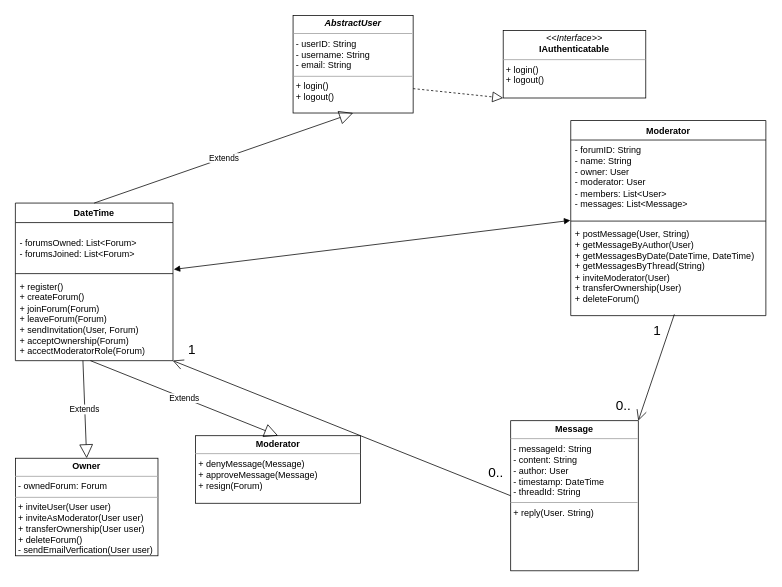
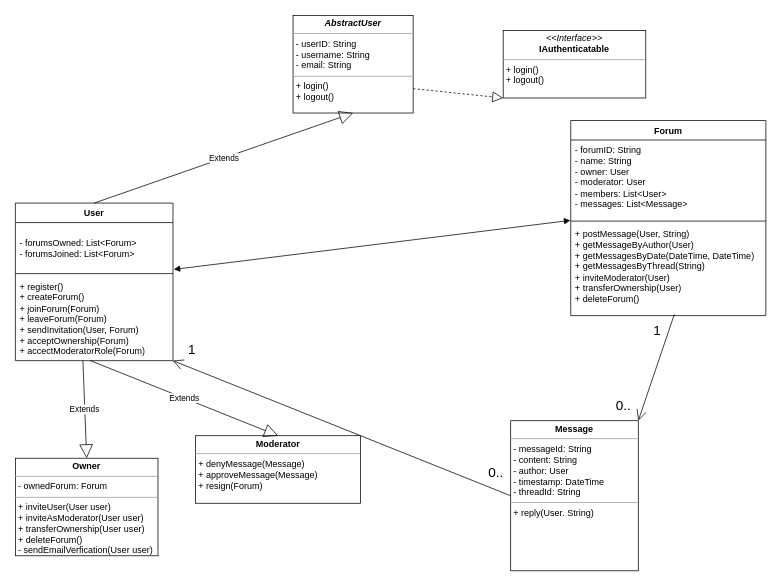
  <mxCell id="0" />
  <mxCell id="1" parent="0" />
- <mxCell id="2" value="DateTime" style="swimlane;fontStyle=1;align=center;verticalAlign=top;childLayout=stackLayout;horizontal=1;startSize=26;horizontalStack=0;resizeParent=1;resizeParentMax=0;resizeLast=0;collapsible=1;marginBottom=0;whiteSpace=wrap;html=1;" parent="1" vertex="1"><mxGeometry x="20" y="270" width="210" height="210" as="geometry"><mxRectangle x="110" y="201" width="70" height="30" as="alternateBounds" /></mxGeometry></mxCell>
+ <mxCell id="2" value="User" style="swimlane;fontStyle=1;align=center;verticalAlign=top;childLayout=stackLayout;horizontal=1;startSize=26;horizontalStack=0;resizeParent=1;resizeParentMax=0;resizeLast=0;collapsible=1;marginBottom=0;whiteSpace=wrap;html=1;" parent="1" vertex="1"><mxGeometry x="20" y="270" width="210" height="210" as="geometry"><mxRectangle x="110" y="201" width="70" height="30" as="alternateBounds" /></mxGeometry></mxCell>
  <mxCell id="3" value="&lt;br&gt;- forumsOwned: List&amp;lt;Forum&amp;gt;&lt;br&gt;- forumsJoined: List&amp;lt;Forum&amp;gt;" style="text;strokeColor=none;fillColor=none;align=left;verticalAlign=top;spacingLeft=4;spacingRight=4;overflow=hidden;rotatable=0;points=[[0,0.5],[1,0.5]];portConstraint=eastwest;whiteSpace=wrap;html=1;" parent="2" vertex="1"><mxGeometry y="26" width="210" height="64" as="geometry" /></mxCell>
  <mxCell id="4" value="" style="line;strokeWidth=1;fillColor=none;align=left;verticalAlign=middle;spacingTop=-1;spacingLeft=3;spacingRight=3;rotatable=0;labelPosition=right;points=[];portConstraint=eastwest;strokeColor=inherit;" parent="2" vertex="1"><mxGeometry y="90" width="210" height="8" as="geometry" /></mxCell>
  <mxCell id="5" value="+ register()&lt;br&gt;+ createForum()&lt;br&gt;+ joinForum(Forum)&lt;br&gt;+ leaveForum(Forum)&lt;br&gt;+ sendInvitation(User, Forum)&lt;br&gt;+ acceptOwnership(Forum)&lt;br&gt;+ accectModeratorRole(Forum)" style="text;strokeColor=none;fillColor=none;align=left;verticalAlign=top;spacingLeft=4;spacingRight=4;overflow=hidden;rotatable=0;points=[[0,0.5],[1,0.5]];portConstraint=eastwest;whiteSpace=wrap;html=1;" parent="2" vertex="1"><mxGeometry y="98" width="210" height="112" as="geometry" /></mxCell>
  <mxCell id="6" value="&lt;p style=&quot;margin:0px;margin-top:4px;text-align:center;&quot;&gt;&lt;b&gt;Message&lt;/b&gt;&lt;/p&gt;&lt;hr size=&quot;1&quot;&gt;&lt;p style=&quot;margin:0px;margin-left:4px;&quot;&gt;- messageId: String&lt;/p&gt;&lt;p style=&quot;margin:0px;margin-left:4px;&quot;&gt;- content: String&lt;/p&gt;&lt;p style=&quot;margin:0px;margin-left:4px;&quot;&gt;- author: User&lt;/p&gt;&lt;p style=&quot;margin:0px;margin-left:4px;&quot;&gt;- timestamp: DateTime&lt;/p&gt;&lt;p style=&quot;margin:0px;margin-left:4px;&quot;&gt;- threadId: String&lt;/p&gt;&lt;hr size=&quot;1&quot;&gt;&lt;p style=&quot;margin:0px;margin-left:4px;&quot;&gt;+ reply(User. String)&lt;/p&gt;" style="verticalAlign=top;align=left;overflow=fill;fontSize=12;fontFamily=Helvetica;html=1;whiteSpace=wrap;" vertex="1" parent="1"><mxGeometry x="680" y="560" width="170" height="200" as="geometry" /></mxCell>
  <mxCell id="7" value="&lt;p style=&quot;margin:0px;margin-top:4px;text-align:center;&quot;&gt;&lt;b&gt;Moderator&lt;/b&gt;&lt;/p&gt;&lt;hr size=&quot;1&quot;&gt;&lt;p style=&quot;margin:0px;margin-left:4px;&quot;&gt;&lt;/p&gt;&lt;p style=&quot;margin:0px;margin-left:4px;&quot;&gt;+ denyMessage(Message)&lt;/p&gt;&lt;p style=&quot;margin:0px;margin-left:4px;&quot;&gt;+ approveMessage(Message)&lt;/p&gt;&lt;p style=&quot;margin:0px;margin-left:4px;&quot;&gt;+ resign(Forum)&lt;/p&gt;" style="verticalAlign=top;align=left;overflow=fill;fontSize=12;fontFamily=Helvetica;html=1;whiteSpace=wrap;" vertex="1" parent="1"><mxGeometry x="260" y="580" width="220" height="90" as="geometry" /></mxCell>
  <mxCell id="8" value="" style="endArrow=block;dashed=1;endFill=0;endSize=12;html=1;rounded=0;exitX=1;exitY=0.75;exitDx=0;exitDy=0;entryX=0;entryY=1;entryDx=0;entryDy=0;" edge="1" parent="1" source="11" target="15"><mxGeometry width="160" relative="1" as="geometry"><mxPoint x="350" y="300" as="sourcePoint" /><mxPoint x="510" y="300" as="targetPoint" /></mxGeometry></mxCell>
  <mxCell id="9" value="" style="endArrow=block;startArrow=block;endFill=1;startFill=1;html=1;rounded=0;entryX=-0.002;entryY=-0.04;entryDx=0;entryDy=0;entryPerimeter=0;exitX=1.005;exitY=0.975;exitDx=0;exitDy=0;exitPerimeter=0;" edge="1" parent="1" source="3" target="19"><mxGeometry width="160" relative="1" as="geometry"><mxPoint x="330" y="350" as="sourcePoint" /><mxPoint x="470" y="350" as="targetPoint" /></mxGeometry></mxCell>
  <mxCell id="10" value="&lt;p style=&quot;margin:0px;margin-top:4px;text-align:center;&quot;&gt;&lt;b&gt;Owner&lt;/b&gt;&lt;/p&gt;&lt;hr size=&quot;1&quot;&gt;&lt;p style=&quot;margin:0px;margin-left:4px;&quot;&gt;&lt;span style=&quot;background-color: initial;&quot;&gt;- ownedForum: Forum&lt;/span&gt;&lt;br&gt;&lt;/p&gt;&lt;hr size=&quot;1&quot;&gt;&lt;p style=&quot;margin:0px;margin-left:4px;&quot;&gt;+ inviteUser(User user)&lt;/p&gt;&lt;p style=&quot;margin:0px;margin-left:4px;&quot;&gt;+ inviteAsModerator(User user)&lt;/p&gt;&lt;p style=&quot;margin:0px;margin-left:4px;&quot;&gt;+ transferOwnership(User user)&lt;/p&gt;&lt;p style=&quot;margin:0px;margin-left:4px;&quot;&gt;+ deleteForum()&lt;/p&gt;&lt;p style=&quot;margin:0px;margin-left:4px;&quot;&gt;- sendEmailVerfication(User user)&lt;/p&gt;" style="verticalAlign=top;align=left;overflow=fill;fontSize=12;fontFamily=Helvetica;html=1;whiteSpace=wrap;" vertex="1" parent="1"><mxGeometry x="20" y="610" width="190" height="130" as="geometry" /></mxCell>
  <mxCell id="11" value="&lt;p style=&quot;margin:0px;margin-top:4px;text-align:center;&quot;&gt;&lt;b&gt;&lt;i&gt;AbstractUser&lt;/i&gt;&lt;/b&gt;&lt;/p&gt;&lt;hr size=&quot;1&quot;&gt;&lt;p style=&quot;margin:0px;margin-left:4px;&quot;&gt;- userID: String&lt;/p&gt;&lt;p style=&quot;margin:0px;margin-left:4px;&quot;&gt;- username: String&lt;/p&gt;&lt;p style=&quot;margin:0px;margin-left:4px;&quot;&gt;- email: String&lt;/p&gt;&lt;hr size=&quot;1&quot;&gt;&lt;p style=&quot;margin:0px;margin-left:4px;&quot;&gt;+ login()&lt;/p&gt;&lt;p style=&quot;margin:0px;margin-left:4px;&quot;&gt;+ logout()&lt;/p&gt;" style="verticalAlign=top;align=left;overflow=fill;fontSize=12;fontFamily=Helvetica;html=1;whiteSpace=wrap;" vertex="1" parent="1"><mxGeometry x="390" width="160" height="130" as="geometry" y="20" /></mxCell>
  <mxCell id="12" value="" style="endArrow=open;endFill=1;endSize=12;html=1;rounded=0;exitX=0.531;exitY=0.986;exitDx=0;exitDy=0;exitPerimeter=0;entryX=1;entryY=0;entryDx=0;entryDy=0;" edge="1" parent="1" source="19" target="6"><mxGeometry width="160" relative="1" as="geometry"><mxPoint x="380" y="440" as="sourcePoint" /><mxPoint x="540" y="440" as="targetPoint" /></mxGeometry></mxCell>
  <mxCell id="13" value="" style="endArrow=open;endFill=1;endSize=12;html=1;rounded=0;exitX=0;exitY=0.5;exitDx=0;exitDy=0;entryX=0.998;entryY=0.999;entryDx=0;entryDy=0;entryPerimeter=0;" edge="1" parent="1" source="6" target="5"><mxGeometry width="160" relative="1" as="geometry"><mxPoint x="250" y="570" as="sourcePoint" /><mxPoint x="330" y="440" as="targetPoint" /></mxGeometry></mxCell>
  <mxCell id="14" value="Extends" style="endArrow=block;endSize=16;endFill=0;html=1;rounded=0;entryX=0.5;entryY=1;entryDx=0;entryDy=0;exitX=0.5;exitY=0;exitDx=0;exitDy=0;" edge="1" parent="1" source="2" target="11"><mxGeometry width="160" relative="1" as="geometry"><mxPoint x="120" y="230" as="sourcePoint" /><mxPoint x="280" y="230" as="targetPoint" /></mxGeometry></mxCell>
  <mxCell id="15" value="&lt;p style=&quot;margin:0px;margin-top:4px;text-align:center;&quot;&gt;&lt;i&gt;&amp;lt;&amp;lt;Interface&amp;gt;&amp;gt;&lt;/i&gt;&lt;br&gt;&lt;b&gt;IAuthenticatable&lt;/b&gt;&lt;/p&gt;&lt;hr size=&quot;1&quot;&gt;&lt;p style=&quot;margin:0px;margin-left:4px;&quot;&gt;+ login()&lt;/p&gt;&lt;p style=&quot;margin:0px;margin-left:4px;&quot;&gt;+ logout()&lt;/p&gt;" style="verticalAlign=top;align=left;overflow=fill;fontSize=12;fontFamily=Helvetica;html=1;whiteSpace=wrap;" vertex="1" parent="1"><mxGeometry x="670" y="40" width="190" height="90" as="geometry" /></mxCell>
- <mxCell id="16" value="Moderator" style="swimlane;fontStyle=1;align=center;verticalAlign=top;childLayout=stackLayout;horizontal=1;startSize=26;horizontalStack=0;resizeParent=1;resizeParentMax=0;resizeLast=0;collapsible=1;marginBottom=0;whiteSpace=wrap;html=1;" vertex="1" parent="1"><mxGeometry x="760" y="160" width="260" height="260" as="geometry" /></mxCell>
+ <mxCell id="16" value="Forum" style="swimlane;fontStyle=1;align=center;verticalAlign=top;childLayout=stackLayout;horizontal=1;startSize=26;horizontalStack=0;resizeParent=1;resizeParentMax=0;resizeLast=0;collapsible=1;marginBottom=0;whiteSpace=wrap;html=1;" vertex="1" parent="1"><mxGeometry x="760" y="160" width="260" height="260" as="geometry" /></mxCell>
  <mxCell id="17" value="- forumID: String&lt;br&gt;- name: String&lt;br&gt;- owner: User&lt;br&gt;- moderator: User&lt;br&gt;- members: List&amp;lt;User&amp;gt;&lt;br&gt;- messages: List&amp;lt;Message&amp;gt;" style="text;strokeColor=none;fillColor=none;align=left;verticalAlign=top;spacingLeft=4;spacingRight=4;overflow=hidden;rotatable=0;points=[[0,0.5],[1,0.5]];portConstraint=eastwest;whiteSpace=wrap;html=1;" vertex="1" parent="16"><mxGeometry y="26" width="260" height="104" as="geometry" /></mxCell>
  <mxCell id="18" value="" style="line;strokeWidth=1;fillColor=none;align=left;verticalAlign=middle;spacingTop=-1;spacingLeft=3;spacingRight=3;rotatable=0;labelPosition=right;points=[];portConstraint=eastwest;strokeColor=inherit;" vertex="1" parent="16"><mxGeometry y="130" width="260" height="8" as="geometry" /></mxCell>
  <mxCell id="19" value="+ postMessage(User, String)&lt;br&gt;+ getMessageByAuthor(User)&lt;br&gt;+ getMessagesByDate(DateTime, DateTime)&lt;br&gt;+ getMessagesByThread(String)&lt;br&gt;+ inviteModerator(User)&lt;br&gt;+ transferOwnership(User)&lt;br&gt;+ deleteForum()" style="text;strokeColor=none;fillColor=none;align=left;verticalAlign=top;spacingLeft=4;spacingRight=4;overflow=hidden;rotatable=0;points=[[0,0.5],[1,0.5]];portConstraint=eastwest;whiteSpace=wrap;html=1;" vertex="1" parent="16"><mxGeometry y="138" width="260" height="122" as="geometry" /></mxCell>
  <mxCell id="20" value="Extends" style="endArrow=block;endSize=16;endFill=0;html=1;rounded=0;entryX=0.5;entryY=0;entryDx=0;entryDy=0;" edge="1" parent="1" target="10"><mxGeometry width="160" relative="1" as="geometry"><mxPoint x="110" y="480" as="sourcePoint" /><mxPoint x="170" y="560" as="targetPoint" /></mxGeometry></mxCell>
  <mxCell id="21" value="Extends" style="endArrow=block;endSize=16;endFill=0;html=1;rounded=0;entryX=0.5;entryY=0;entryDx=0;entryDy=0;" edge="1" parent="1" target="7"><mxGeometry width="160" relative="1" as="geometry"><mxPoint x="120" y="480" as="sourcePoint" /><mxPoint x="740" y="300" as="targetPoint" /></mxGeometry></mxCell>
  <mxCell id="22" value="&lt;font style=&quot;font-size: 18px;&quot;&gt;1&lt;/font&gt;" style="text;html=1;align=center;verticalAlign=middle;resizable=0;points=[];autosize=1;strokeColor=none;fillColor=none;" vertex="1" parent="1"><mxGeometry x="240" y="445" width="30" height="40" as="geometry" /></mxCell>
  <mxCell id="23" value="&lt;font style=&quot;font-size: 18px;&quot;&gt;0..&lt;/font&gt;" style="text;html=1;align=center;verticalAlign=middle;resizable=0;points=[];autosize=1;strokeColor=none;fillColor=none;" vertex="1" parent="1"><mxGeometry x="640" y="610" width="40" height="40" as="geometry" /></mxCell>
  <mxCell id="24" value="&lt;font style=&quot;font-size: 18px;&quot;&gt;1&lt;/font&gt;" style="text;html=1;align=center;verticalAlign=middle;resizable=0;points=[];autosize=1;strokeColor=none;fillColor=none;" vertex="1" parent="1"><mxGeometry x="860" y="420" width="30" height="40" as="geometry" /></mxCell>
  <mxCell id="25" value="&lt;font style=&quot;font-size: 18px;&quot;&gt;0..&lt;/font&gt;" style="text;html=1;align=center;verticalAlign=middle;resizable=0;points=[];autosize=1;strokeColor=none;fillColor=none;" vertex="1" parent="1"><mxGeometry x="810" y="520" width="40" height="40" as="geometry" /></mxCell>
